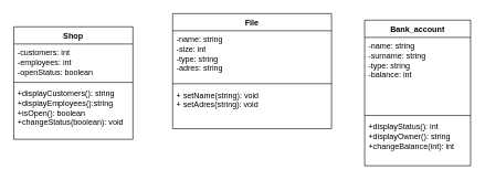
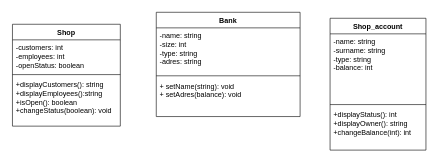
  <mxCell id="0" />
  <mxCell id="1" parent="0" />
- <mxCell id="2" value="File" style="swimlane;fontStyle=1;align=center;verticalAlign=top;childLayout=stackLayout;horizontal=1;startSize=26;horizontalStack=0;resizeParent=1;resizeParentMax=0;resizeLast=0;collapsible=1;marginBottom=0;whiteSpace=wrap;html=1;" vertex="1" parent="1"><mxGeometry x="260" y="20" width="240" height="174" as="geometry" /></mxCell>
+ <mxCell id="2" value="Bank" style="swimlane;fontStyle=1;align=center;verticalAlign=top;childLayout=stackLayout;horizontal=1;startSize=26;horizontalStack=0;resizeParent=1;resizeParentMax=0;resizeLast=0;collapsible=1;marginBottom=0;whiteSpace=wrap;html=1;" vertex="1" parent="1"><mxGeometry x="260" y="20" width="240" height="174" as="geometry" /></mxCell>
  <mxCell id="3" value="-name: string&lt;br&gt;-size: int&lt;br&gt;-type: string&lt;br&gt;-adres: string" style="text;strokeColor=none;fillColor=none;align=left;verticalAlign=top;spacingLeft=4;spacingRight=4;overflow=hidden;rotatable=0;points=[[0,0.5],[1,0.5]];portConstraint=eastwest;whiteSpace=wrap;html=1;" vertex="1" parent="2"><mxGeometry y="26" width="240" height="76" as="geometry" /></mxCell>
  <mxCell id="4" value="" style="line;strokeWidth=1;fillColor=none;align=left;verticalAlign=middle;spacingTop=-1;spacingLeft=3;spacingRight=3;rotatable=0;labelPosition=right;points=[];portConstraint=eastwest;strokeColor=inherit;" vertex="1" parent="2"><mxGeometry y="102" width="240" height="8" as="geometry" /></mxCell>
- <mxCell id="5" value="+ setName(string): void&lt;br&gt;+ setAdres(string): void" style="text;strokeColor=none;fillColor=none;align=left;verticalAlign=top;spacingLeft=4;spacingRight=4;overflow=hidden;rotatable=0;points=[[0,0.5],[1,0.5]];portConstraint=eastwest;whiteSpace=wrap;html=1;" vertex="1" parent="2"><mxGeometry y="110" width="240" height="64" as="geometry" /></mxCell>
- <mxCell id="6" value="Bank_account" style="swimlane;fontStyle=1;align=center;verticalAlign=top;childLayout=stackLayout;horizontal=1;startSize=26;horizontalStack=0;resizeParent=1;resizeParentMax=0;resizeLast=0;collapsible=1;marginBottom=0;whiteSpace=wrap;html=1;" vertex="1" parent="1"><mxGeometry x="550" y="30" width="160" height="220" as="geometry" /></mxCell>
+ <mxCell id="5" value="+ setName(string): void&lt;br&gt;+ setAdres(balance): void" style="text;strokeColor=none;fillColor=none;align=left;verticalAlign=top;spacingLeft=4;spacingRight=4;overflow=hidden;rotatable=0;points=[[0,0.5],[1,0.5]];portConstraint=eastwest;whiteSpace=wrap;html=1;" vertex="1" parent="2"><mxGeometry y="110" width="240" height="64" as="geometry" /></mxCell>
+ <mxCell id="6" value="Shop_account" style="swimlane;fontStyle=1;align=center;verticalAlign=top;childLayout=stackLayout;horizontal=1;startSize=26;horizontalStack=0;resizeParent=1;resizeParentMax=0;resizeLast=0;collapsible=1;marginBottom=0;whiteSpace=wrap;html=1;" vertex="1" parent="1"><mxGeometry x="550" y="30" width="160" height="220" as="geometry" /></mxCell>
  <mxCell id="7" value="-name: string&lt;br&gt;-surname: string&lt;br&gt;-type: string&lt;br&gt;-balance: int&lt;br&gt;" style="text;strokeColor=none;fillColor=none;align=left;verticalAlign=top;spacingLeft=4;spacingRight=4;overflow=hidden;rotatable=0;points=[[0,0.5],[1,0.5]];portConstraint=eastwest;whiteSpace=wrap;html=1;" vertex="1" parent="6"><mxGeometry y="26" width="160" height="114" as="geometry" /></mxCell>
  <mxCell id="8" value="" style="line;strokeWidth=1;fillColor=none;align=left;verticalAlign=middle;spacingTop=-1;spacingLeft=3;spacingRight=3;rotatable=0;labelPosition=right;points=[];portConstraint=eastwest;strokeColor=inherit;" vertex="1" parent="6"><mxGeometry y="140" width="160" height="8" as="geometry" /></mxCell>
  <mxCell id="9" value="+displayStatus(): int&lt;br&gt;+displayOwner(): string&lt;br&gt;+changeBalance(int): int" style="text;strokeColor=none;fillColor=none;align=left;verticalAlign=top;spacingLeft=4;spacingRight=4;overflow=hidden;rotatable=0;points=[[0,0.5],[1,0.5]];portConstraint=eastwest;whiteSpace=wrap;html=1;" vertex="1" parent="6"><mxGeometry y="148" width="160" height="72" as="geometry" /></mxCell>
  <mxCell id="10" value="Shop" style="swimlane;fontStyle=1;align=center;verticalAlign=top;childLayout=stackLayout;horizontal=1;startSize=26;horizontalStack=0;resizeParent=1;resizeParentMax=0;resizeLast=0;collapsible=1;marginBottom=0;whiteSpace=wrap;html=1;" vertex="1" parent="1"><mxGeometry x="20" y="40" width="180" height="170" as="geometry" /></mxCell>
  <mxCell id="11" value="-customers: int&lt;br&gt;-employees: int&lt;br&gt;-openStatus: boolean" style="text;strokeColor=none;fillColor=none;align=left;verticalAlign=top;spacingLeft=4;spacingRight=4;overflow=hidden;rotatable=0;points=[[0,0.5],[1,0.5]];portConstraint=eastwest;whiteSpace=wrap;html=1;" vertex="1" parent="10"><mxGeometry y="26" width="180" height="54" as="geometry" /></mxCell>
  <mxCell id="12" value="" style="line;strokeWidth=1;fillColor=none;align=left;verticalAlign=middle;spacingTop=-1;spacingLeft=3;spacingRight=3;rotatable=0;labelPosition=right;points=[];portConstraint=eastwest;strokeColor=inherit;" vertex="1" parent="10"><mxGeometry y="80" width="180" height="8" as="geometry" /></mxCell>
  <mxCell id="13" value="+displayCustomers(): string&lt;br&gt;+displayEmployees():string&lt;br&gt;+isOpen(): boolean&lt;br&gt;+changeStatus(boolean): void" style="text;strokeColor=none;fillColor=none;align=left;verticalAlign=top;spacingLeft=4;spacingRight=4;overflow=hidden;rotatable=0;points=[[0,0.5],[1,0.5]];portConstraint=eastwest;whiteSpace=wrap;html=1;" vertex="1" parent="10"><mxGeometry y="88" width="180" height="82" as="geometry" /></mxCell>
